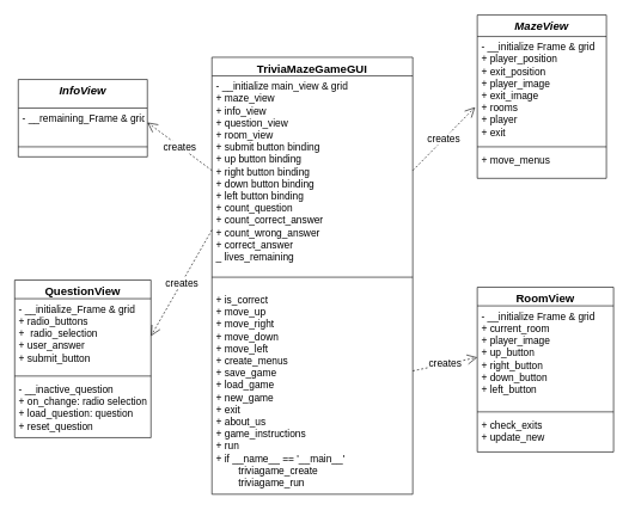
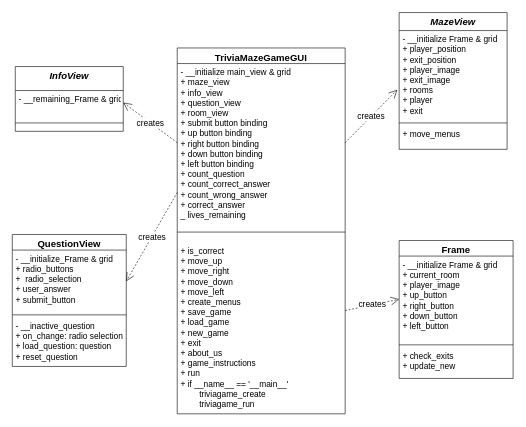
  <mxCell id="0" />
  <mxCell id="1" parent="0" />
- <mxCell id="2" value="RoomView" style="swimlane;fontStyle=1;align=center;verticalAlign=top;childLayout=stackLayout;horizontal=1;startSize=26;horizontalStack=0;resizeParent=1;resizeParentMax=0;resizeLast=0;collapsible=1;marginBottom=0;fontSize=16;" parent="1" vertex="1"><mxGeometry x="665" y="400" width="190" height="230" as="geometry" /></mxCell>
+ <mxCell id="2" value="Frame" style="swimlane;fontStyle=1;align=center;verticalAlign=top;childLayout=stackLayout;horizontal=1;startSize=26;horizontalStack=0;resizeParent=1;resizeParentMax=0;resizeLast=0;collapsible=1;marginBottom=0;fontSize=16;" parent="1" vertex="1"><mxGeometry x="665" y="400" width="190" height="230" as="geometry" /></mxCell>
  <mxCell id="3" value="- __initialize Frame &amp; grid&#10;+ current_room&#10;+ player_image&#10;+ up_button&#10;+ right_button&#10;+ down_button&#10;+ left_button" style="text;strokeColor=none;fillColor=none;align=left;verticalAlign=top;spacingLeft=4;spacingRight=4;overflow=hidden;rotatable=0;points=[[0,0.5],[1,0.5]];portConstraint=eastwest;fontSize=14;" parent="2" vertex="1"><mxGeometry y="26" width="190" height="144" as="geometry" /></mxCell>
  <mxCell id="4" value="" style="line;strokeWidth=1;fillColor=none;align=left;verticalAlign=middle;spacingTop=-1;spacingLeft=3;spacingRight=3;rotatable=0;labelPosition=right;points=[];portConstraint=eastwest;" parent="2" vertex="1"><mxGeometry y="170" width="190" height="8" as="geometry" /></mxCell>
  <mxCell id="5" value="+ check_exits&#10;+ update_new&#10;" style="text;strokeColor=none;fillColor=none;align=left;verticalAlign=top;spacingLeft=4;spacingRight=4;overflow=hidden;rotatable=0;points=[[0,0.5],[1,0.5]];portConstraint=eastwest;fontSize=14;" parent="2" vertex="1"><mxGeometry y="178" width="190" height="52" as="geometry" /></mxCell>
  <mxCell id="6" value="MazeView" style="swimlane;fontStyle=3;align=center;verticalAlign=top;childLayout=stackLayout;horizontal=1;startSize=30;horizontalStack=0;resizeParent=1;resizeParentMax=0;resizeLast=0;collapsible=1;marginBottom=0;fontSize=16;" parent="1" vertex="1"><mxGeometry x="665" y="20" width="180" height="228" as="geometry" /></mxCell>
  <mxCell id="7" value="- __initialize Frame &amp; grid&#10;+ player_position&#10;+ exit_position&#10;+ player_image&#10;+ exit_image&#10;+ rooms&#10;+ player&#10;+ exit" style="text;strokeColor=none;fillColor=none;align=left;verticalAlign=top;spacingLeft=4;spacingRight=4;overflow=hidden;rotatable=0;points=[[0,0.5],[1,0.5]];portConstraint=eastwest;fontSize=14;" parent="6" vertex="1"><mxGeometry y="30" width="180" height="150" as="geometry" /></mxCell>
  <mxCell id="8" value="" style="line;strokeWidth=1;fillColor=none;align=left;verticalAlign=middle;spacingTop=-1;spacingLeft=3;spacingRight=3;rotatable=0;labelPosition=right;points=[];portConstraint=eastwest;" parent="6" vertex="1"><mxGeometry y="180" width="180" height="8" as="geometry" /></mxCell>
  <mxCell id="9" value="+ move_menus" style="text;strokeColor=none;fillColor=none;align=left;verticalAlign=top;spacingLeft=4;spacingRight=4;overflow=hidden;rotatable=0;points=[[0,0.5],[1,0.5]];portConstraint=eastwest;labelBorderColor=none;fontSize=14;" parent="6" vertex="1"><mxGeometry y="188" width="180" height="40" as="geometry" /></mxCell>
  <mxCell id="10" value="&lt;font style=&quot;font-size: 14px&quot;&gt;creates&lt;/font&gt;" style="endArrow=open;endSize=12;dashed=1;html=1;entryX=0;entryY=0.5;entryDx=0;entryDy=0;" parent="1" source="17" target="3" edge="1"><mxGeometry width="160" relative="1" as="geometry"><mxPoint x="606" y="850" as="sourcePoint" /><mxPoint x="635" y="940" as="targetPoint" /></mxGeometry></mxCell>
  <mxCell id="11" value="InfoView" style="swimlane;fontStyle=3;align=center;verticalAlign=top;childLayout=stackLayout;horizontal=1;startSize=40;horizontalStack=0;resizeParent=1;resizeParentMax=0;resizeLast=0;collapsible=1;marginBottom=0;fontSize=16;" parent="1" vertex="1"><mxGeometry x="25" y="110" width="180" height="108" as="geometry" /></mxCell>
  <mxCell id="12" value="- __remaining_Frame &amp; grid&#10;" style="text;strokeColor=none;fillColor=none;align=left;verticalAlign=top;spacingLeft=4;spacingRight=4;overflow=hidden;rotatable=0;points=[[0,0.5],[1,0.5]];portConstraint=eastwest;fontSize=14;" parent="11" vertex="1"><mxGeometry y="40" width="180" height="40" as="geometry" /></mxCell>
  <mxCell id="13" value="" style="line;strokeWidth=1;fillColor=none;align=left;verticalAlign=middle;spacingTop=-1;spacingLeft=3;spacingRight=3;rotatable=0;labelPosition=right;points=[];portConstraint=eastwest;" parent="11" vertex="1"><mxGeometry y="80" width="180" height="28" as="geometry" /></mxCell>
  <mxCell id="14" value="TriviaMazeGameGUI" style="swimlane;fontStyle=1;align=center;verticalAlign=top;childLayout=stackLayout;horizontal=1;startSize=26;horizontalStack=0;resizeParent=1;resizeParentMax=0;resizeLast=0;collapsible=1;marginBottom=0;fontSize=16;" parent="1" vertex="1"><mxGeometry x="295" y="79" width="280" height="610" as="geometry" /></mxCell>
  <mxCell id="15" value="- __initialize main_view &amp; grid&#10;+ maze_view&#10;+ info_view&#10;+ question_view&#10;+ room_view&#10;+ submit button binding&#10;+ up button binding&#10;+ right button binding&#10;+ down button binding&#10;+ left button binding&#10;+ count_question&#10;+ count_correct_answer&#10;+ count_wrong_answer&#10;+ correct_answer&#10;_ lives_remaining&#10;&#10;" style="text;strokeColor=none;fillColor=none;align=left;verticalAlign=top;spacingLeft=4;spacingRight=4;overflow=hidden;rotatable=0;points=[[0,0.5],[1,0.5]];portConstraint=eastwest;fontSize=14;" parent="14" vertex="1"><mxGeometry y="26" width="280" height="264" as="geometry" /></mxCell>
  <mxCell id="16" value="" style="line;strokeWidth=1;fillColor=none;align=left;verticalAlign=middle;spacingTop=-1;spacingLeft=3;spacingRight=3;rotatable=0;labelPosition=right;points=[];portConstraint=eastwest;" parent="14" vertex="1"><mxGeometry y="290" width="280" height="34" as="geometry" /></mxCell>
  <mxCell id="17" value="+ is_correct&#10;+ move_up&#10;+ move_right&#10;+ move_down&#10;+ move_left&#10;+ create_menus&#10;+ save_game&#10;+ load_game&#10;+ new_game&#10;+ exit&#10;+ about_us&#10;+ game_instructions&#10;+ run&#10;+ if __name__ == '__main__'&#10;        triviagame_create&#10;        triviagame_run" style="text;strokeColor=none;fillColor=none;align=left;verticalAlign=top;spacingLeft=4;spacingRight=4;overflow=hidden;rotatable=0;points=[[0,0.5],[1,0.5]];portConstraint=eastwest;fontSize=14;" parent="14" vertex="1"><mxGeometry y="324" width="280" height="286" as="geometry" /></mxCell>
  <mxCell id="18" value="QuestionView" style="swimlane;fontStyle=1;align=center;verticalAlign=top;childLayout=stackLayout;horizontal=1;startSize=26;horizontalStack=0;resizeParent=1;resizeParentMax=0;resizeLast=0;collapsible=1;marginBottom=0;fontSize=16;" parent="1" vertex="1"><mxGeometry x="20" y="390" width="190" height="220" as="geometry" /></mxCell>
  <mxCell id="19" value="- __initialize_Frame &amp; grid&#10;+ radio_buttons&#10;+  radio_selection&#10;+ user_answer&#10;+ submit_button&#10;" style="text;strokeColor=none;fillColor=none;align=left;verticalAlign=top;spacingLeft=4;spacingRight=4;overflow=hidden;rotatable=0;points=[[0,0.5],[1,0.5]];portConstraint=eastwest;fontSize=14;" parent="18" vertex="1"><mxGeometry y="26" width="190" height="104" as="geometry" /></mxCell>
  <mxCell id="20" value="" style="line;strokeWidth=1;fillColor=none;align=left;verticalAlign=middle;spacingTop=-1;spacingLeft=3;spacingRight=3;rotatable=0;labelPosition=right;points=[];portConstraint=eastwest;" parent="18" vertex="1"><mxGeometry y="130" width="190" height="8" as="geometry" /></mxCell>
  <mxCell id="21" value="- __inactive_question&#10;+ on_change: radio selection&#10;+ load_question: question&#10;+ reset_question" style="text;strokeColor=none;fillColor=none;align=left;verticalAlign=top;spacingLeft=4;spacingRight=4;overflow=hidden;rotatable=0;points=[[0,0.5],[1,0.5]];portConstraint=eastwest;fontSize=14;" parent="18" vertex="1"><mxGeometry y="138" width="190" height="82" as="geometry" /></mxCell>
  <mxCell id="22" value="&lt;font style=&quot;font-size: 14px&quot;&gt;creates&lt;/font&gt;" style="endArrow=open;endSize=12;dashed=1;html=1;entryX=1;entryY=0.5;entryDx=0;entryDy=0;" parent="1" target="19" edge="1"><mxGeometry width="160" relative="1" as="geometry"><mxPoint x="295" y="320" as="sourcePoint" /><mxPoint x="495" y="733" as="targetPoint" /></mxGeometry></mxCell>
  <mxCell id="23" value="&lt;font style=&quot;font-size: 14px&quot;&gt;creates&lt;/font&gt;" style="endArrow=open;endSize=12;dashed=1;html=1;exitX=0;exitY=0.5;exitDx=0;exitDy=0;entryX=1;entryY=0.5;entryDx=0;entryDy=0;" edge="1" parent="1" source="15" target="12"><mxGeometry width="160" relative="1" as="geometry"><mxPoint x="715" y="610" as="sourcePoint" /><mxPoint x="410.267" y="-2" as="targetPoint" /></mxGeometry></mxCell>
  <mxCell id="24" value="&lt;font style=&quot;font-size: 14px&quot;&gt;creates&lt;/font&gt;" style="endArrow=open;endSize=12;dashed=1;html=1;exitX=1;exitY=0.5;exitDx=0;exitDy=0;entryX=-0.017;entryY=0.658;entryDx=0;entryDy=0;entryPerimeter=0;" parent="1" source="15" target="7" edge="1"><mxGeometry width="160" relative="1" as="geometry"><mxPoint x="1125" y="816.5" as="sourcePoint" /><mxPoint x="1225" y="773" as="targetPoint" /></mxGeometry></mxCell>
